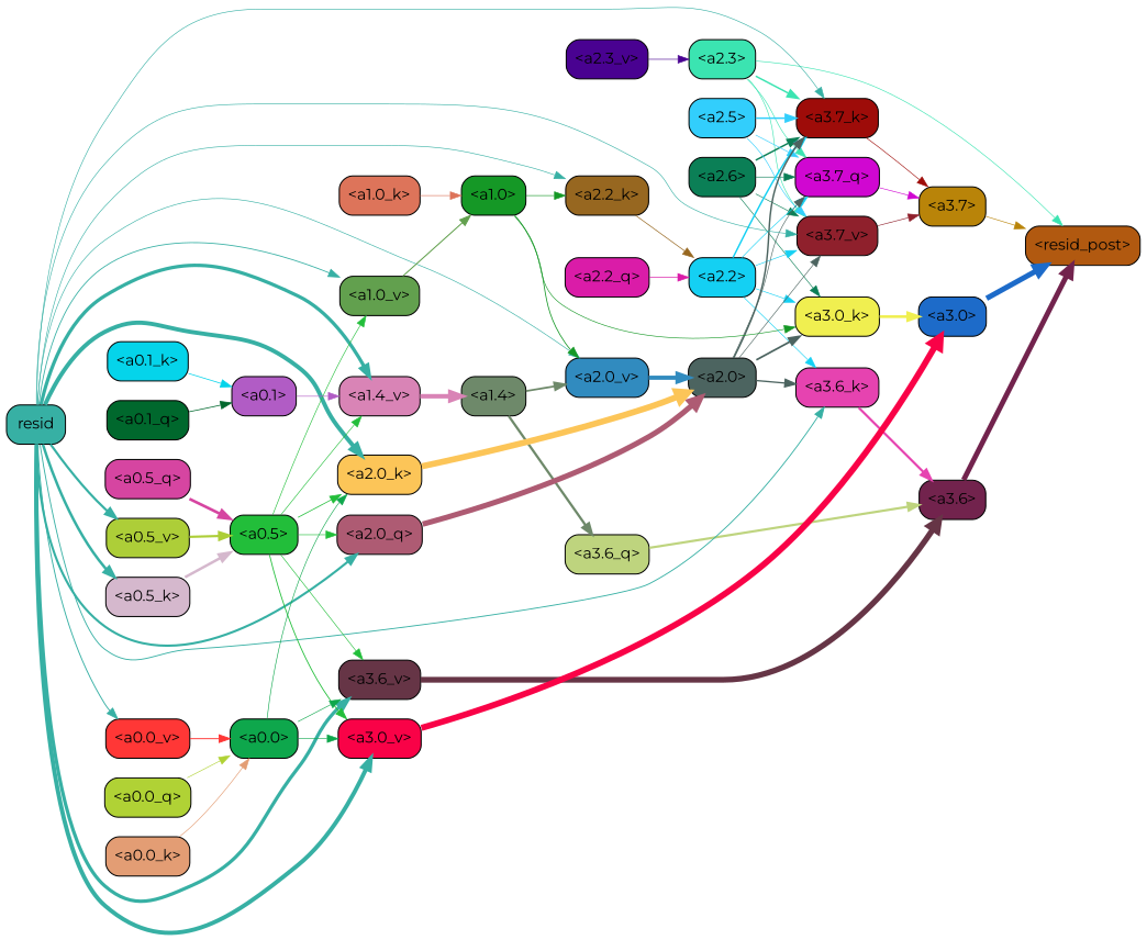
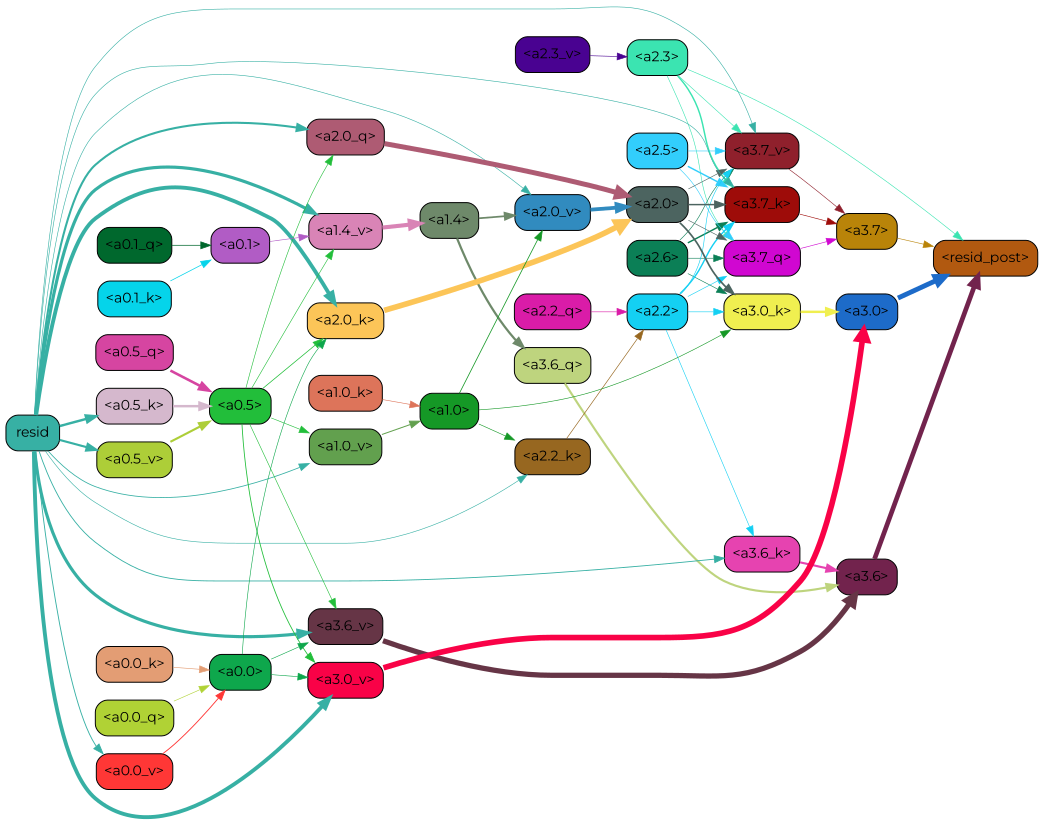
  strict digraph {
    fontname=Montserrat
    rankdir=LR
    splines=true
    node [color=black fontname=Montserrat shape=box style="filled, rounded"]
    edge [color="#37b0a4" fontname=Montserrat penwidth=0.6]
    "<a3.7>" [fillcolor="#b98409"]
    "<resid_post>" [fillcolor="#b15910"]
    "<a3.6>" [fillcolor="#72234d"]
    "<a3.0>" [fillcolor="#1d6bc9"]
    "<a2.3>" [fillcolor="#3be4b1"]
    "<a3.7_q>" [fillcolor="#d007d1"]
    "<a3.7_k>" [fillcolor="#9e0c09"]
    "<a3.7_v>" [fillcolor="#8f202c"]
    "<a3.6_q>" [fillcolor="#bed47e"]
    "<a3.6_k>" [fillcolor="#e643b0"]
    "<a3.0_k>" [fillcolor="#f0ef50"]
    "<a3.6_v>" [fillcolor="#663546"]
    "<a3.0_v>" [fillcolor="#f90247"]
    "<a2.6>" [fillcolor="#0b7f56"]
    "<a2.5>" [fillcolor="#32cefc"]
    "<a2.2>" [fillcolor="#14d0f3"]
    "<a2.0>" [fillcolor="#4c6460"]
    "<a1.4>" [fillcolor="#6e896a"]
    "<a2.0_v>" [fillcolor="#318bbf"]
    n20 [fillcolor="#37b0a4" label=resid]
    "<a2.0_q>" [fillcolor="#ae5b73"]
    "<a2.2_k>" [fillcolor="#976720"]
    "<a2.0_k>" [fillcolor="#fcc558"]
    "<a1.4_v>" [fillcolor="#d984b6"]
    "<a1.0_v>" [fillcolor="#62a04e"]
    "<a0.5_k>" [fillcolor="#d5b8cd"]
    "<a0.5_v>" [fillcolor="#adce38"]
    "<a0.0_v>" [fillcolor="#ff3736"]
    "<a1.0>" [fillcolor="#159826"]
    "<a0.5>" [fillcolor="#22be3a"]
    "<a0.0>" [fillcolor="#0ea74c"]
    "<a2.2_q>" [fillcolor="#da1ca8"]
    "<a2.3_v>" [fillcolor="#490291"]
    "<a1.0_k>" [fillcolor="#dd745a"]
    "<a0.1>" [fillcolor="#b15cc5"]
    "<a0.5_q>" [fillcolor="#d645a1"]
    "<a0.1_q>" [fillcolor="#00682d"]
    "<a0.0_q>" [fillcolor="#b0d235"]
    "<a0.1_k>" [fillcolor="#05d4ea"]
    "<a0.0_k>" [fillcolor="#e39d74"]
    "<a3.7>" -> "<resid_post>" [color="#b98409"]
    "<a3.6>" -> "<resid_post>" [color="#72234d" penwidth=4.746312499046326]
    "<a3.0>" -> "<resid_post>" [color="#1d6bc9" penwidth=4.896343111991882]
    "<a2.3>" -> "<resid_post>" [color="#3be4b1"]
    "<a2.3>" -> "<a3.7_q>" [color="#3be4b1"]
    "<a2.3>" -> "<a3.7_k>" [color="#3be4b1" penwidth=1.467104621231556]
    "<a2.3>" -> "<a3.7_v>" [color="#3be4b1"]
    "<a3.7_q>" -> "<a3.7>" [color="#d007d1"]
    "<a3.7_k>" -> "<a3.7>" [color="#9e0c09"]
    "<a3.7_v>" -> "<a3.7>" [color="#8f202c"]
    "<a3.6_q>" -> "<a3.6>" [color="#bed47e" penwidth=2.160832464694977]
    "<a3.6_k>" -> "<a3.6>" [color="#e643b0" penwidth=2.13908451795578]
    "<a3.0_k>" -> "<a3.0>" [color="#f0ef50" penwidth=2.520303964614868]
    "<a3.6_v>" -> "<a3.6>" [color="#663546" penwidth=5.297133803367615]
    "<a3.0_v>" -> "<a3.0>" [color="#f90247" penwidth=5.680712580680847]
    "<a2.6>" -> "<a3.7_q>" [color="#0b7f56"]
    "<a2.6>" -> "<a3.7_k>" [color="#0b7f56" penwidth=1.4453159049153328]
    "<a2.6>" -> "<a3.7_v>" [color="#0b7f56"]
    "<a2.6>" -> "<a3.0_k>" [color="#0b7f56"]
    "<a2.5>" -> "<a3.7_q>" [color="#32cefc"]
    "<a2.5>" -> "<a3.7_k>" [color="#32cefc" penwidth=1.4526091292500496]
    "<a2.5>" -> "<a3.7_v>" [color="#32cefc"]
    "<a2.2>" -> "<a3.7_q>" [color="#14d0f3"]
    "<a2.2>" -> "<a3.7_k>" [color="#14d0f3" penwidth=1.4310357049107552]
    "<a2.2>" -> "<a3.7_v>" [color="#14d0f3"]
    "<a2.2>" -> "<a3.6_k>" [color="#14d0f3"]
    "<a2.2>" -> "<a3.0_k>" [color="#14d0f3"]
    "<a2.0>" -> "<a3.7_q>" [color="#4c6460"]
    "<a2.0>" -> "<a3.7_k>" [color="#4c6460" penwidth=1.4314699843525887]
    "<a2.0>" -> "<a3.7_v>" [color="#4c6460"]
-   "<a2.0>" -> "<a3.6_k>" [color="#4c6460" penwidth=1.2950235605239868]
    "<a2.0>" -> "<a3.0_k>" [color="#4c6460" penwidth=1.712992787361145]
    "<a1.4>" -> "<a3.6_q>" [color="#6e896a" penwidth=2.242796540260315]
    "<a1.4>" -> "<a2.0_v>" [color="#6e896a" penwidth=1.7603429555892944]
    "<a2.0_v>" -> "<a2.0>" [color="#318bbf" penwidth=3.8170836865901947]
    n20 -> "<a3.7_k>"
    n20 -> "<a3.7_v>"
    n20 -> "<a3.6_k>" [penwidth=0.891706109046936]
    n20 -> "<a3.6_v>" [penwidth=3.1766927242279053]
    n20 -> "<a3.0_v>" [penwidth=3.9005755856633186]
    n20 -> "<a2.0_v>"
    n20 -> "<a2.0_q>" [penwidth=2.0810389518737793]
    n20 -> "<a2.2_k>"
    n20 -> "<a2.0_k>" [penwidth=3.8915770053863525]
    n20 -> "<a1.4_v>" [penwidth=3.201367974281311]
    n20 -> "<a1.0_v>" [penwidth=0.8298318386077881]
    n20 -> "<a0.5_k>" [penwidth=2.463372528553009]
    n20 -> "<a0.5_v>" [penwidth=2.125113606452942]
    n20 -> "<a0.0_v>" [penwidth=0.9198476672172546]
    "<a2.0_q>" -> "<a2.0>" [color="#ae5b73" penwidth=5.017253503203392]
    "<a2.2_k>" -> "<a2.2>" [color="#976720" penwidth=0.6690489649772644]
    "<a2.0_k>" -> "<a2.0>" [color="#fcc558" penwidth=5.656688302755356]
    "<a1.4_v>" -> "<a1.4>" [color="#d984b6" penwidth=4.140247106552124]
    "<a1.0_v>" -> "<a1.0>" [color="#62a04e" penwidth=1.020309567451477]
    "<a0.5_k>" -> "<a0.5>" [color="#d5b8cd" penwidth=2.463372588157654]
    "<a0.5_v>" -> "<a0.5>" [color="#adce38" penwidth=2.1396186351776123]
    "<a0.0_v>" -> "<a0.0>" [color="#ff3736" penwidth=0.9198480844497681]
    "<a1.0>" -> "<a3.0_k>" [color="#159826"]
    "<a1.0>" -> "<a2.0_v>" [color="#159826" penwidth=0.7897878289222717]
    "<a1.0>" -> "<a2.2_k>" [color="#159826"]
    "<a0.5>" -> "<a3.6_v>" [color="#22be3a"]
    "<a0.5>" -> "<a3.0_v>" [color="#22be3a" penwidth=0.8493617177009583]
    "<a0.5>" -> "<a2.0_q>" [color="#22be3a"]
    "<a0.5>" -> "<a2.0_k>" [color="#22be3a" penwidth=0.7482255101203918]
    "<a0.5>" -> "<a1.4_v>" [color="#22be3a"]
    "<a0.5>" -> "<a1.0_v>" [color="#22be3a"]
    "<a0.0>" -> "<a3.6_v>" [color="#0ea74c"]
    "<a0.0>" -> "<a3.0_v>" [color="#0ea74c"]
    "<a0.0>" -> "<a2.0_k>" [color="#0ea74c"]
    "<a2.2_q>" -> "<a2.2>" [color="#da1ca8" penwidth=0.6449352353811264]
    "<a2.3_v>" -> "<a2.3>" [color="#490291"]
    "<a1.0_k>" -> "<a1.0>" [color="#dd745a"]
    "<a0.1>" -> "<a1.4_v>" [color="#b15cc5"]
    "<a0.5_q>" -> "<a0.5>" [color="#d645a1" penwidth=2.6191927194595337]
    "<a0.1_q>" -> "<a0.1>" [color="#00682d" penwidth=0.7419459819793701]
    "<a0.0_q>" -> "<a0.0>" [color="#b0d235"]
    "<a0.1_k>" -> "<a0.1>" [color="#05d4ea" penwidth=0.7361900806427002]
    "<a0.0_k>" -> "<a0.0>" [color="#e39d74" penwidth=0.6284329891204834]
  }
